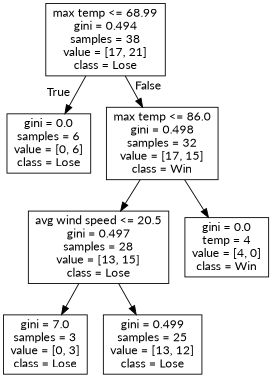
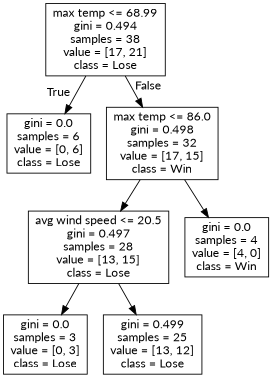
  digraph {
    fontname=Lato
    node [fontname=Lato shape=box]
    edge [fontname=Lato]
    n1 [label="max temp <= 68.99\ngini = 0.494\nsamples = 38\nvalue = [17, 21]\nclass = Lose"]
    n2 [label="gini = 0.0\nsamples = 6\nvalue = [0, 6]\nclass = Lose"]
    n3 [label="max temp <= 86.0\ngini = 0.498\nsamples = 32\nvalue = [17, 15]\nclass = Win"]
    n4 [label="avg wind speed <= 20.5\ngini = 0.497\nsamples = 28\nvalue = [13, 15]\nclass = Lose"]
-   n5 [label="gini = 0.0\ntemp = 4\nvalue = [4, 0]\nclass = Win"]
-   n6 [label="gini = 7.0\nsamples = 3\nvalue = [0, 3]\nclass = Lose"]
+   n5 [label="gini = 0.0\nsamples = 4\nvalue = [4, 0]\nclass = Win"]
+   n6 [label="gini = 0.0\nsamples = 3\nvalue = [0, 3]\nclass = Lose"]
    n7 [label="gini = 0.499\nsamples = 25\nvalue = [13, 12]\nclass = Lose"]
    n1 -> n2 [headlabel=True labelangle=45 labeldistance=2.5]
    n1 -> n3 [headlabel=False labelangle=-45 labeldistance=2.5]
    n3 -> n4
    n3 -> n5
    n4 -> n6
    n4 -> n7
  }
